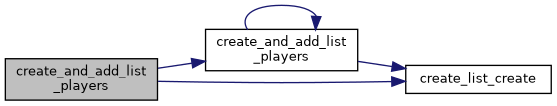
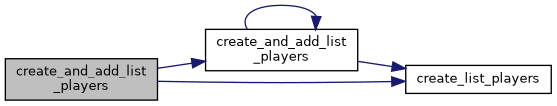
  digraph {
    rankdir=LR
    node [color=black fillcolor=white fontname=Helvetica fontsize=10 shape=record style=filled]
    edge [color=midnightblue fontname=Helvetica fontsize=10 labelfontname=Helvetica labelfontsize=10 style=solid]
    n1 [fillcolor=grey75 fontcolor=black height=0.2 label="create_and_add_list\l_players" width=0.4]
    n2 [height=0.2 label="create_and_add_list\l_players" width=0.4]
-   n3 [height=0.2 label=create_list_create width=0.4]
+   n3 [height=0.2 label=create_list_players width=0.4]
    n1 -> n2
    n1 -> n3
    n2 -> n2
    n2 -> n3
  }
